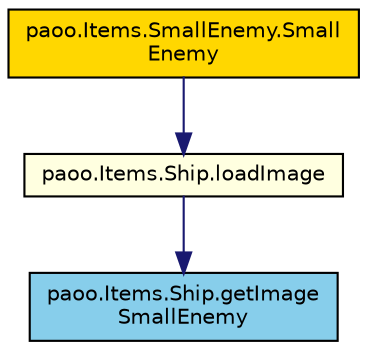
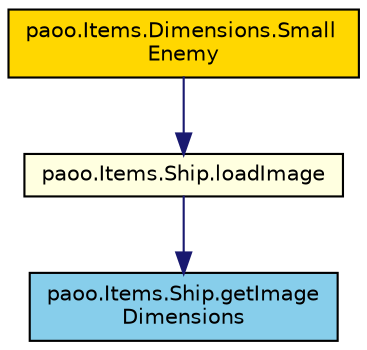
  digraph {
    rankdir=TB
    node [color=black fontname=Helvetica fontsize=10 shape=record style=filled]
    edge [color=midnightblue fontname=Helvetica fontsize=10 labelfontname=Helvetica labelfontsize=10 style=solid]
-   n1 [fillcolor=gold fontcolor=black height=0.2 label="paoo.Items.SmallEnemy.Small\lEnemy" width=0.4]
+   n1 [fillcolor=gold fontcolor=black height=0.2 label="paoo.Items.Dimensions.Small\lEnemy" width=0.4]
    n2 [fillcolor=lightyellow height=0.2 label="paoo.Items.Ship.loadImage" width=0.4]
-   n3 [fillcolor=skyblue height=0.2 label="paoo.Items.Ship.getImage\lSmallEnemy" width=0.4]
+   n3 [fillcolor=skyblue height=0.2 label="paoo.Items.Ship.getImage\lDimensions" width=0.4]
    n1 -> n2
    n2 -> n3
  }
